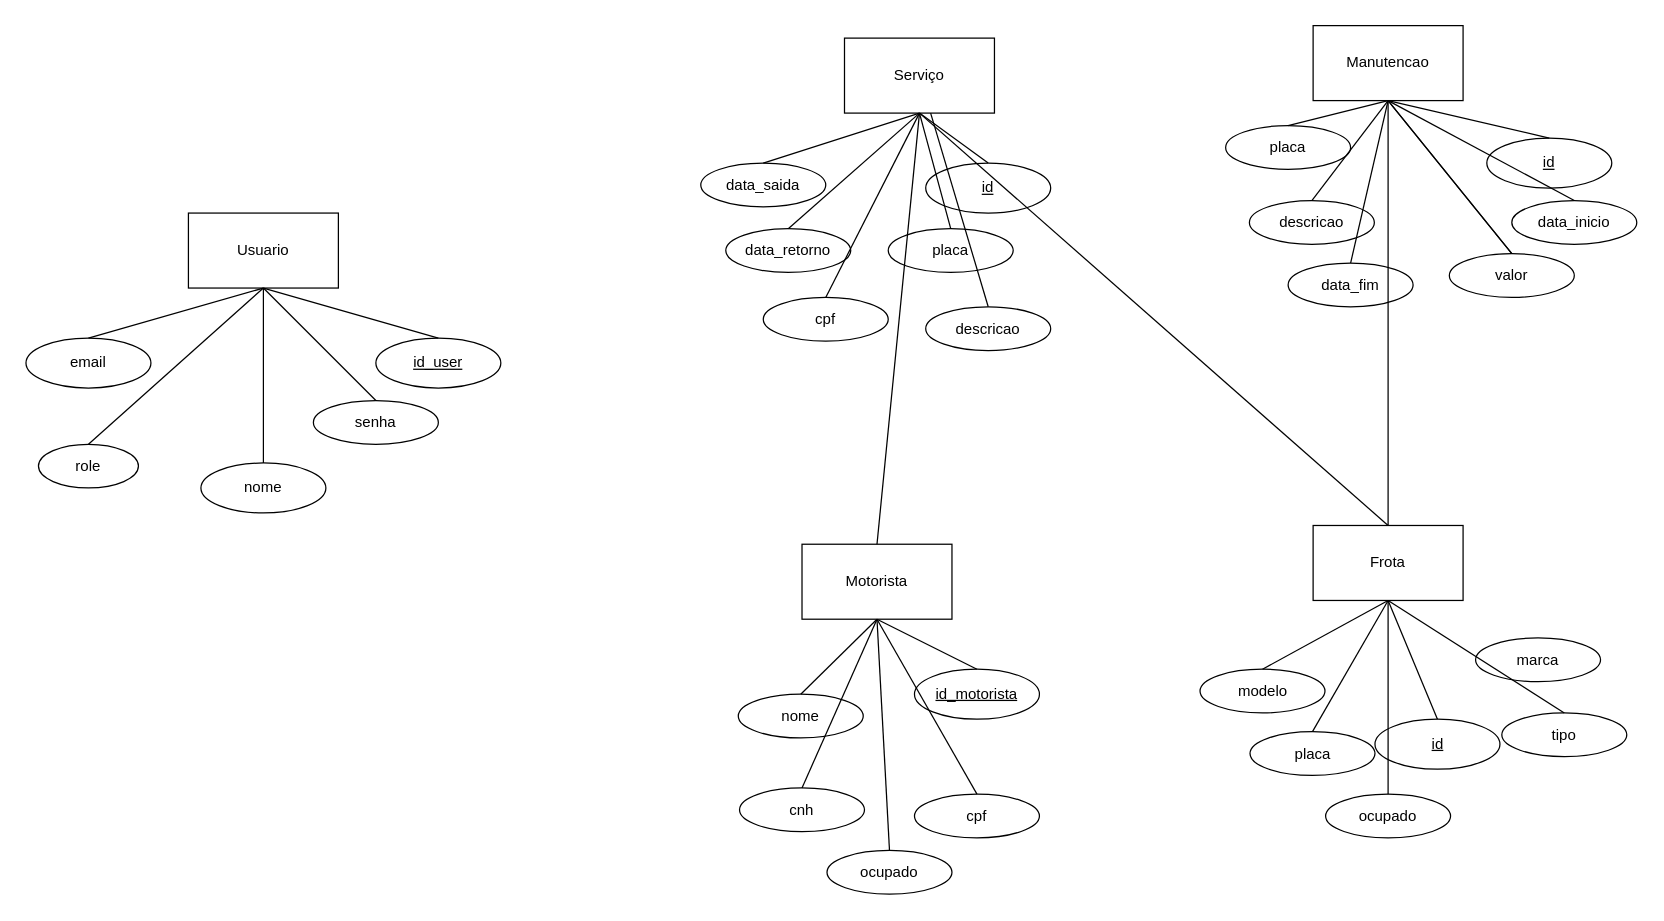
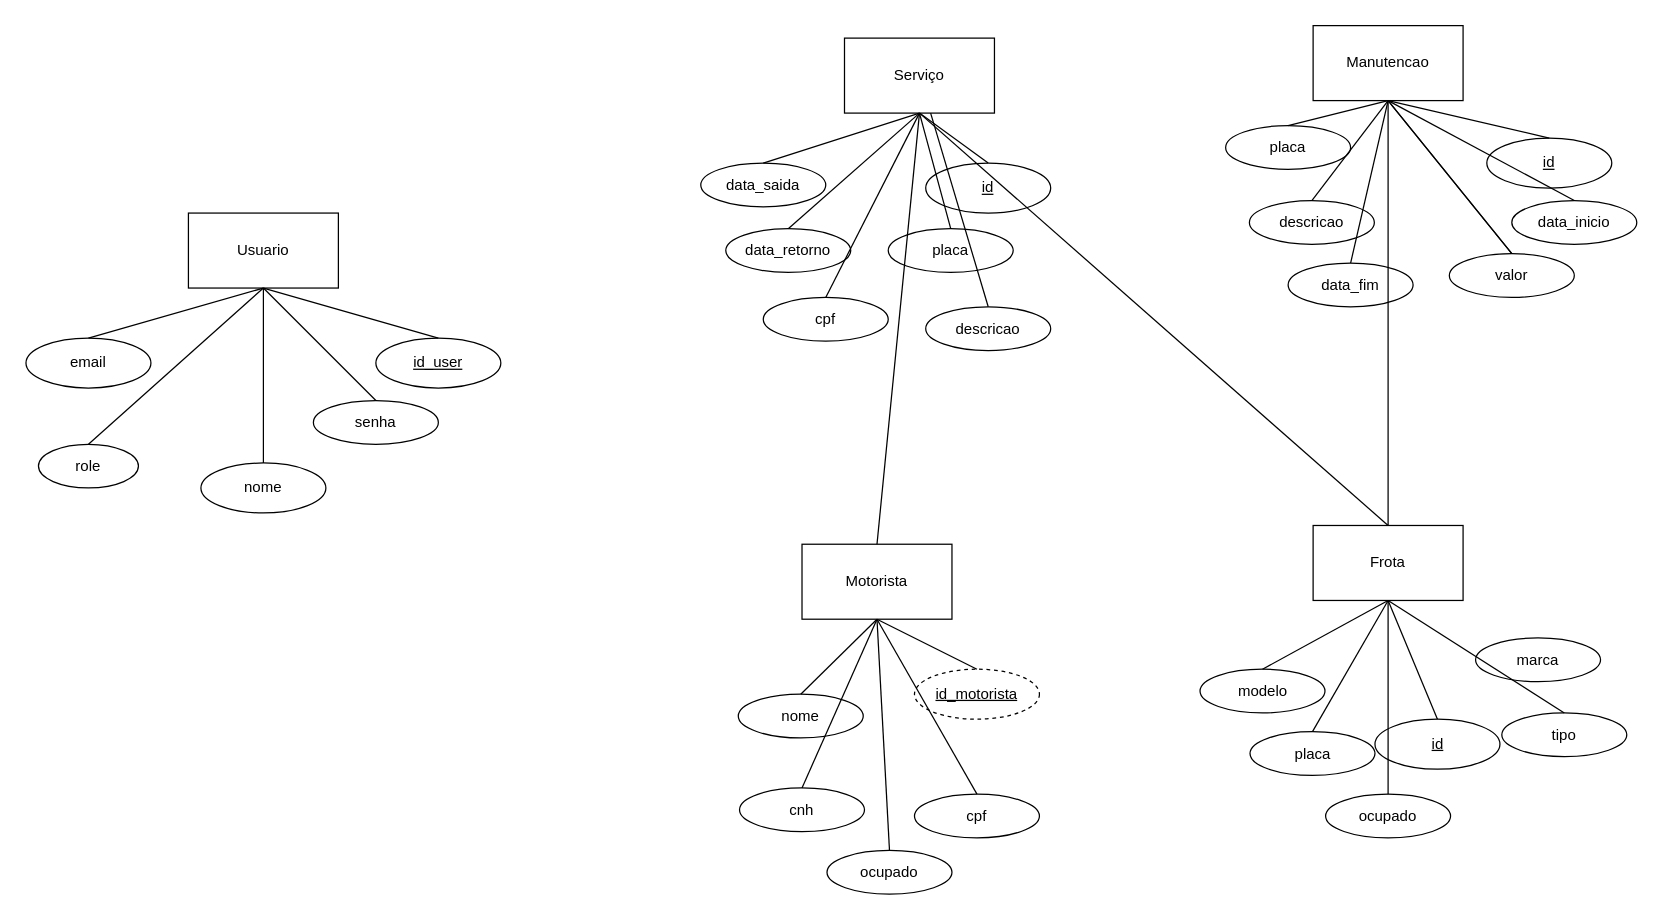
  <mxCell id="0" />
  <mxCell id="1" parent="0" />
  <mxCell id="2" value="Usuario" style="rounded=0;whiteSpace=wrap;html=1;" parent="1" vertex="1"><mxGeometry x="150" y="170" width="120" height="60" as="geometry" /></mxCell>
  <mxCell id="3" value="Serviço" style="rounded=0;whiteSpace=wrap;html=1;" parent="1" vertex="1"><mxGeometry x="675" y="30" width="120" height="60" as="geometry" /></mxCell>
  <mxCell id="4" value="Motorista" style="rounded=0;whiteSpace=wrap;html=1;" parent="1" vertex="1"><mxGeometry x="641" y="435" width="120" height="60" as="geometry" /></mxCell>
  <mxCell id="5" value="nome" style="ellipse;whiteSpace=wrap;html=1;" parent="1" vertex="1"><mxGeometry x="160" y="370" width="100" height="40" as="geometry" /></mxCell>
  <mxCell id="6" value="email" style="ellipse;whiteSpace=wrap;html=1;" parent="1" vertex="1"><mxGeometry x="20" y="270" width="100" height="40" as="geometry" /></mxCell>
  <mxCell id="7" value="senha" style="ellipse;whiteSpace=wrap;html=1;" parent="1" vertex="1"><mxGeometry x="250" y="320" width="100" height="35" as="geometry" /></mxCell>
  <mxCell id="8" value="id_user" style="ellipse;whiteSpace=wrap;html=1;align=center;fontStyle=4;" parent="1" vertex="1"><mxGeometry x="300" y="270" width="100" height="40" as="geometry" /></mxCell>
- <mxCell id="9" value="id_motorista" style="ellipse;whiteSpace=wrap;html=1;align=center;fontStyle=4;" parent="1" vertex="1"><mxGeometry x="731" y="535" width="100" height="40" as="geometry" /></mxCell>
+ <mxCell id="9" value="id_motorista" style="ellipse;whiteSpace=wrap;html=1;align=center;fontStyle=4;dashed=1;" parent="1" vertex="1"><mxGeometry x="731" y="535" width="100" height="40" as="geometry" /></mxCell>
  <mxCell id="10" value="" style="endArrow=none;html=1;rounded=0;exitX=0.5;exitY=0;exitDx=0;exitDy=0;entryX=0.5;entryY=1;entryDx=0;entryDy=0;" parent="1" source="6" target="2" edge="1"><mxGeometry width="50" height="50" relative="1" as="geometry"><mxPoint x="350" y="270" as="sourcePoint" /><mxPoint x="210" y="250" as="targetPoint" /></mxGeometry></mxCell>
  <mxCell id="11" value="" style="endArrow=none;html=1;rounded=0;exitX=0.5;exitY=0;exitDx=0;exitDy=0;entryX=0.5;entryY=1;entryDx=0;entryDy=0;" parent="1" source="16" target="2" edge="1"><mxGeometry width="50" height="50" relative="1" as="geometry"><mxPoint x="120" y="410" as="sourcePoint" /><mxPoint x="210" y="250" as="targetPoint" /></mxGeometry></mxCell>
  <mxCell id="12" value="" style="endArrow=none;html=1;rounded=0;exitX=0.5;exitY=0;exitDx=0;exitDy=0;entryX=0.5;entryY=1;entryDx=0;entryDy=0;" parent="1" source="5" target="2" edge="1"><mxGeometry width="50" height="50" relative="1" as="geometry"><mxPoint x="70" y="300" as="sourcePoint" /><mxPoint x="210" y="250" as="targetPoint" /></mxGeometry></mxCell>
  <mxCell id="13" value="" style="endArrow=none;html=1;rounded=0;exitX=0.5;exitY=0;exitDx=0;exitDy=0;entryX=0.5;entryY=1;entryDx=0;entryDy=0;" parent="1" source="7" target="2" edge="1"><mxGeometry width="50" height="50" relative="1" as="geometry"><mxPoint x="80" y="310" as="sourcePoint" /><mxPoint x="210" y="250" as="targetPoint" /></mxGeometry></mxCell>
  <mxCell id="14" value="" style="endArrow=none;html=1;rounded=0;exitX=0.5;exitY=1;exitDx=0;exitDy=0;entryX=0.5;entryY=0;entryDx=0;entryDy=0;" parent="1" source="2" target="8" edge="1"><mxGeometry width="50" height="50" relative="1" as="geometry"><mxPoint x="210" y="250" as="sourcePoint" /><mxPoint x="243" y="290" as="targetPoint" /></mxGeometry></mxCell>
  <mxCell id="15" value="nome" style="ellipse;whiteSpace=wrap;html=1;" parent="1" vertex="1"><mxGeometry x="590" y="555" width="100" height="35" as="geometry" /></mxCell>
  <mxCell id="16" value="role&lt;br&gt;" style="ellipse;whiteSpace=wrap;html=1;" parent="1" vertex="1"><mxGeometry x="30" y="355" width="80" height="35" as="geometry" /></mxCell>
  <mxCell id="17" value="cnh&lt;br&gt;" style="ellipse;whiteSpace=wrap;html=1;" parent="1" vertex="1"><mxGeometry x="591" y="630" width="100" height="35" as="geometry" /></mxCell>
  <mxCell id="18" value="cpf" style="ellipse;whiteSpace=wrap;html=1;" parent="1" vertex="1"><mxGeometry x="731" y="635" width="100" height="35" as="geometry" /></mxCell>
  <mxCell id="19" value="Frota" style="rounded=0;whiteSpace=wrap;html=1;" parent="1" vertex="1"><mxGeometry x="1050" y="420" width="120" height="60" as="geometry" /></mxCell>
  <mxCell id="20" value="Manutencao" style="rounded=0;whiteSpace=wrap;html=1;" parent="1" vertex="1"><mxGeometry x="1050" y="20" width="120" height="60" as="geometry" /></mxCell>
  <mxCell id="21" value="id" style="ellipse;whiteSpace=wrap;html=1;align=center;fontStyle=4;" parent="1" vertex="1"><mxGeometry x="740" y="130" width="100" height="40" as="geometry" /></mxCell>
  <mxCell id="22" value="data_retorno" style="ellipse;whiteSpace=wrap;html=1;" parent="1" vertex="1"><mxGeometry x="580" y="182.5" width="100" height="35" as="geometry" /></mxCell>
  <mxCell id="23" value="cpf" style="ellipse;whiteSpace=wrap;html=1;" parent="1" vertex="1"><mxGeometry x="610" y="237.5" width="100" height="35" as="geometry" /></mxCell>
  <mxCell id="24" value="data_saida" style="ellipse;whiteSpace=wrap;html=1;" parent="1" vertex="1"><mxGeometry x="560" y="130" width="100" height="35" as="geometry" /></mxCell>
  <mxCell id="25" value="placa" style="ellipse;whiteSpace=wrap;html=1;" parent="1" vertex="1"><mxGeometry x="710" y="182.5" width="100" height="35" as="geometry" /></mxCell>
  <mxCell id="26" value="id" style="ellipse;whiteSpace=wrap;html=1;align=center;fontStyle=4;" parent="1" vertex="1"><mxGeometry x="1189" y="110" width="100" height="40" as="geometry" /></mxCell>
  <mxCell id="27" value="placa" style="ellipse;whiteSpace=wrap;html=1;" parent="1" vertex="1"><mxGeometry x="980" y="100" width="100" height="35" as="geometry" /></mxCell>
  <mxCell id="28" value="descricao" style="ellipse;whiteSpace=wrap;html=1;" parent="1" vertex="1"><mxGeometry x="999" y="160" width="100" height="35" as="geometry" /></mxCell>
  <mxCell id="29" value="data_fim" style="ellipse;whiteSpace=wrap;html=1;" parent="1" vertex="1"><mxGeometry x="1030" y="210" width="100" height="35" as="geometry" /></mxCell>
  <mxCell id="30" value="valor" style="ellipse;whiteSpace=wrap;html=1;" parent="1" vertex="1"><mxGeometry x="1159" y="202.5" width="100" height="35" as="geometry" /></mxCell>
  <mxCell id="31" value="data_inicio" style="ellipse;whiteSpace=wrap;html=1;" parent="1" vertex="1"><mxGeometry x="1209" y="160" width="100" height="35" as="geometry" /></mxCell>
  <mxCell id="32" value="id" style="ellipse;whiteSpace=wrap;html=1;align=center;fontStyle=4;" parent="1" vertex="1"><mxGeometry x="1099.5" y="575" width="100" height="40" as="geometry" /></mxCell>
  <mxCell id="33" value="placa" style="ellipse;whiteSpace=wrap;html=1;" parent="1" vertex="1"><mxGeometry x="999.5" y="585" width="100" height="35" as="geometry" /></mxCell>
  <mxCell id="34" value="modelo" style="ellipse;whiteSpace=wrap;html=1;" parent="1" vertex="1"><mxGeometry x="959.5" y="535" width="100" height="35" as="geometry" /></mxCell>
  <mxCell id="35" value="marca" style="ellipse;whiteSpace=wrap;html=1;" parent="1" vertex="1"><mxGeometry x="1180" y="510" width="100" height="35" as="geometry" /></mxCell>
  <mxCell id="36" value="" style="endArrow=none;html=1;rounded=0;exitX=0.5;exitY=0;exitDx=0;exitDy=0;entryX=0.5;entryY=1;entryDx=0;entryDy=0;" parent="1" source="21" target="3" edge="1"><mxGeometry width="50" height="50" relative="1" as="geometry"><mxPoint x="220" y="240" as="sourcePoint" /><mxPoint x="360" y="280" as="targetPoint" /></mxGeometry></mxCell>
  <mxCell id="37" value="" style="endArrow=none;html=1;rounded=0;exitX=0.5;exitY=1;exitDx=0;exitDy=0;entryX=0.5;entryY=0;entryDx=0;entryDy=0;" parent="1" source="3" target="24" edge="1"><mxGeometry width="50" height="50" relative="1" as="geometry"><mxPoint x="791" y="117.5" as="sourcePoint" /><mxPoint x="710" y="100" as="targetPoint" /></mxGeometry></mxCell>
  <mxCell id="38" value="" style="endArrow=none;html=1;rounded=0;exitX=0.5;exitY=1;exitDx=0;exitDy=0;entryX=0.5;entryY=0;entryDx=0;entryDy=0;" parent="1" source="3" target="22" edge="1"><mxGeometry width="50" height="50" relative="1" as="geometry"><mxPoint x="801" y="127.5" as="sourcePoint" /><mxPoint x="720" y="110" as="targetPoint" /></mxGeometry></mxCell>
  <mxCell id="39" value="" style="endArrow=none;html=1;rounded=0;entryX=0.5;entryY=0;entryDx=0;entryDy=0;exitX=0.5;exitY=1;exitDx=0;exitDy=0;" parent="1" source="3" target="25" edge="1"><mxGeometry width="50" height="50" relative="1" as="geometry"><mxPoint x="710" y="110" as="sourcePoint" /><mxPoint x="730" y="120" as="targetPoint" /></mxGeometry></mxCell>
  <mxCell id="40" value="" style="endArrow=none;html=1;rounded=0;exitX=0.5;exitY=1;exitDx=0;exitDy=0;entryX=0.5;entryY=0;entryDx=0;entryDy=0;" parent="1" source="3" target="23" edge="1"><mxGeometry width="50" height="50" relative="1" as="geometry"><mxPoint x="821" y="147.5" as="sourcePoint" /><mxPoint x="740" y="130" as="targetPoint" /></mxGeometry></mxCell>
  <mxCell id="41" value="" style="endArrow=none;html=1;rounded=0;exitX=0.5;exitY=0;exitDx=0;exitDy=0;entryX=0.5;entryY=1;entryDx=0;entryDy=0;" parent="1" source="15" target="4" edge="1"><mxGeometry width="50" height="50" relative="1" as="geometry"><mxPoint x="831" y="262.5" as="sourcePoint" /><mxPoint x="750" y="245" as="targetPoint" /></mxGeometry></mxCell>
  <mxCell id="42" value="" style="endArrow=none;html=1;rounded=0;exitX=0.5;exitY=0;exitDx=0;exitDy=0;entryX=0.5;entryY=1;entryDx=0;entryDy=0;" parent="1" source="17" target="4" edge="1"><mxGeometry width="50" height="50" relative="1" as="geometry"><mxPoint x="650" y="565" as="sourcePoint" /><mxPoint x="711" y="505" as="targetPoint" /></mxGeometry></mxCell>
  <mxCell id="43" value="" style="endArrow=none;html=1;rounded=0;exitX=0.5;exitY=0;exitDx=0;exitDy=0;entryX=0.5;entryY=1;entryDx=0;entryDy=0;" parent="1" source="9" target="4" edge="1"><mxGeometry width="50" height="50" relative="1" as="geometry"><mxPoint x="660" y="575" as="sourcePoint" /><mxPoint x="721" y="515" as="targetPoint" /></mxGeometry></mxCell>
  <mxCell id="44" value="" style="endArrow=none;html=1;rounded=0;exitX=0.5;exitY=1;exitDx=0;exitDy=0;entryX=0.5;entryY=0;entryDx=0;entryDy=0;" parent="1" source="4" target="18" edge="1"><mxGeometry width="50" height="50" relative="1" as="geometry"><mxPoint x="670" y="585" as="sourcePoint" /><mxPoint x="731" y="525" as="targetPoint" /></mxGeometry></mxCell>
  <mxCell id="45" value="" style="endArrow=none;html=1;rounded=0;exitX=0.5;exitY=0;exitDx=0;exitDy=0;entryX=0.5;entryY=1;entryDx=0;entryDy=0;" parent="1" source="34" target="19" edge="1"><mxGeometry width="50" height="50" relative="1" as="geometry"><mxPoint x="769.5" y="575" as="sourcePoint" /><mxPoint x="830.5" y="515" as="targetPoint" /></mxGeometry></mxCell>
  <mxCell id="46" value="" style="endArrow=none;html=1;rounded=0;exitX=0.5;exitY=0;exitDx=0;exitDy=0;entryX=0.5;entryY=1;entryDx=0;entryDy=0;" parent="1" source="33" target="19" edge="1"><mxGeometry width="50" height="50" relative="1" as="geometry"><mxPoint x="779.5" y="585" as="sourcePoint" /><mxPoint x="840.5" y="525" as="targetPoint" /></mxGeometry></mxCell>
  <mxCell id="47" value="" style="endArrow=none;html=1;rounded=0;exitX=0.5;exitY=0;exitDx=0;exitDy=0;entryX=0.5;entryY=1;entryDx=0;entryDy=0;" parent="1" source="32" target="19" edge="1"><mxGeometry width="50" height="50" relative="1" as="geometry"><mxPoint x="1059.5" y="595" as="sourcePoint" /><mxPoint x="1100.5" y="495" as="targetPoint" /></mxGeometry></mxCell>
  <mxCell id="48" value="" style="endArrow=none;html=1;rounded=0;entryX=0.5;entryY=1;entryDx=0;entryDy=0;exitX=0.5;exitY=0;exitDx=0;exitDy=0;" parent="1" source="26" target="20" edge="1"><mxGeometry width="50" height="50" relative="1" as="geometry"><mxPoint x="1110" y="150" as="sourcePoint" /><mxPoint x="1150" y="380" as="targetPoint" /></mxGeometry></mxCell>
  <mxCell id="49" value="" style="endArrow=none;html=1;rounded=0;entryX=0.5;entryY=1;entryDx=0;entryDy=0;exitX=0.5;exitY=0;exitDx=0;exitDy=0;" parent="1" source="27" target="20" edge="1"><mxGeometry width="50" height="50" relative="1" as="geometry"><mxPoint x="1120" y="160" as="sourcePoint" /><mxPoint x="1120" y="90" as="targetPoint" /></mxGeometry></mxCell>
  <mxCell id="50" value="" style="endArrow=none;html=1;rounded=0;entryX=0.5;entryY=1;entryDx=0;entryDy=0;exitX=0.5;exitY=0;exitDx=0;exitDy=0;" parent="1" source="30" target="20" edge="1"><mxGeometry width="50" height="50" relative="1" as="geometry"><mxPoint x="1130" y="170" as="sourcePoint" /><mxPoint x="1130" y="100" as="targetPoint" /></mxGeometry></mxCell>
  <mxCell id="51" value="" style="endArrow=none;html=1;rounded=0;entryX=0.5;entryY=1;entryDx=0;entryDy=0;exitX=0.5;exitY=0;exitDx=0;exitDy=0;" parent="1" source="31" target="20" edge="1"><mxGeometry width="50" height="50" relative="1" as="geometry"><mxPoint x="1140" y="180" as="sourcePoint" /><mxPoint x="1140" y="110" as="targetPoint" /></mxGeometry></mxCell>
  <mxCell id="52" value="" style="endArrow=none;html=1;rounded=0;entryX=0.5;entryY=1;entryDx=0;entryDy=0;exitX=0.5;exitY=0;exitDx=0;exitDy=0;" parent="1" source="28" target="20" edge="1"><mxGeometry width="50" height="50" relative="1" as="geometry"><mxPoint x="1150" y="190" as="sourcePoint" /><mxPoint x="1150" y="120" as="targetPoint" /></mxGeometry></mxCell>
  <mxCell id="53" value="" style="endArrow=none;html=1;rounded=0;entryX=0.5;entryY=1;entryDx=0;entryDy=0;exitX=0.5;exitY=0;exitDx=0;exitDy=0;" parent="1" source="30" target="20" edge="1"><mxGeometry width="50" height="50" relative="1" as="geometry"><mxPoint x="1160" y="200" as="sourcePoint" /><mxPoint x="1160" y="130" as="targetPoint" /></mxGeometry></mxCell>
  <mxCell id="54" value="" style="endArrow=none;html=1;rounded=0;entryX=0.5;entryY=1;entryDx=0;entryDy=0;exitX=0.5;exitY=0;exitDx=0;exitDy=0;" parent="1" source="29" target="20" edge="1"><mxGeometry width="50" height="50" relative="1" as="geometry"><mxPoint x="1170" y="210" as="sourcePoint" /><mxPoint x="1170" y="140" as="targetPoint" /></mxGeometry></mxCell>
  <mxCell id="55" value="" style="endArrow=none;html=1;rounded=0;entryX=0.5;entryY=1;entryDx=0;entryDy=0;exitX=0.5;exitY=0;exitDx=0;exitDy=0;" parent="1" source="19" target="20" edge="1"><mxGeometry width="50" height="50" relative="1" as="geometry"><mxPoint x="730" y="310" as="sourcePoint" /><mxPoint x="780" y="260" as="targetPoint" /></mxGeometry></mxCell>
  <mxCell id="56" value="" style="endArrow=none;html=1;rounded=0;entryX=0.5;entryY=1;entryDx=0;entryDy=0;exitX=0.5;exitY=0;exitDx=0;exitDy=0;" parent="1" source="19" target="3" edge="1"><mxGeometry width="50" height="50" relative="1" as="geometry"><mxPoint x="1030" y="390" as="sourcePoint" /><mxPoint x="1120" y="90" as="targetPoint" /></mxGeometry></mxCell>
  <mxCell id="57" value="" style="endArrow=none;html=1;rounded=0;entryX=0.5;entryY=1;entryDx=0;entryDy=0;exitX=0.5;exitY=0;exitDx=0;exitDy=0;" parent="1" source="4" target="3" edge="1"><mxGeometry width="50" height="50" relative="1" as="geometry"><mxPoint x="1130" y="440" as="sourcePoint" /><mxPoint x="1130" y="100" as="targetPoint" /></mxGeometry></mxCell>
  <mxCell id="58" value="ocupado" style="ellipse;whiteSpace=wrap;html=1;" vertex="1" parent="1"><mxGeometry x="661" y="680" width="100" height="35" as="geometry" /></mxCell>
  <mxCell id="59" value="" style="endArrow=none;html=1;rounded=0;exitX=0.5;exitY=0;exitDx=0;exitDy=0;entryX=0.5;entryY=1;entryDx=0;entryDy=0;" edge="1" parent="1" source="58" target="4"><mxGeometry width="50" height="50" relative="1" as="geometry"><mxPoint x="651" y="640" as="sourcePoint" /><mxPoint x="711" y="505" as="targetPoint" /></mxGeometry></mxCell>
  <mxCell id="60" value="ocupado" style="ellipse;whiteSpace=wrap;html=1;" vertex="1" parent="1"><mxGeometry x="1060" y="635" width="100" height="35" as="geometry" /></mxCell>
  <mxCell id="61" value="" style="endArrow=none;html=1;rounded=0;exitX=0.5;exitY=0;exitDx=0;exitDy=0;entryX=0.5;entryY=1;entryDx=0;entryDy=0;" edge="1" parent="1" source="60" target="19"><mxGeometry width="50" height="50" relative="1" as="geometry"><mxPoint x="1059.5" y="595" as="sourcePoint" /><mxPoint x="1120" y="490" as="targetPoint" /></mxGeometry></mxCell>
  <mxCell id="62" value="tipo" style="ellipse;whiteSpace=wrap;html=1;" vertex="1" parent="1"><mxGeometry x="1201" y="570" width="100" height="35" as="geometry" /></mxCell>
  <mxCell id="63" value="" style="endArrow=none;html=1;rounded=0;exitX=0.5;exitY=0;exitDx=0;exitDy=0;entryX=0.5;entryY=1;entryDx=0;entryDy=0;" edge="1" parent="1" source="62" target="19"><mxGeometry width="50" height="50" relative="1" as="geometry"><mxPoint x="1159.5" y="585" as="sourcePoint" /><mxPoint x="1110" y="490" as="targetPoint" /></mxGeometry></mxCell>
  <mxCell id="64" value="descricao" style="ellipse;whiteSpace=wrap;html=1;" vertex="1" parent="1"><mxGeometry x="740" y="245" width="100" height="35" as="geometry" /></mxCell>
  <mxCell id="65" value="" style="endArrow=none;html=1;rounded=0;entryX=0.5;entryY=0;entryDx=0;entryDy=0;" edge="1" parent="1" source="3" target="64"><mxGeometry width="50" height="50" relative="1" as="geometry"><mxPoint x="710" y="100" as="sourcePoint" /><mxPoint x="670" y="247.5" as="targetPoint" /></mxGeometry></mxCell>
